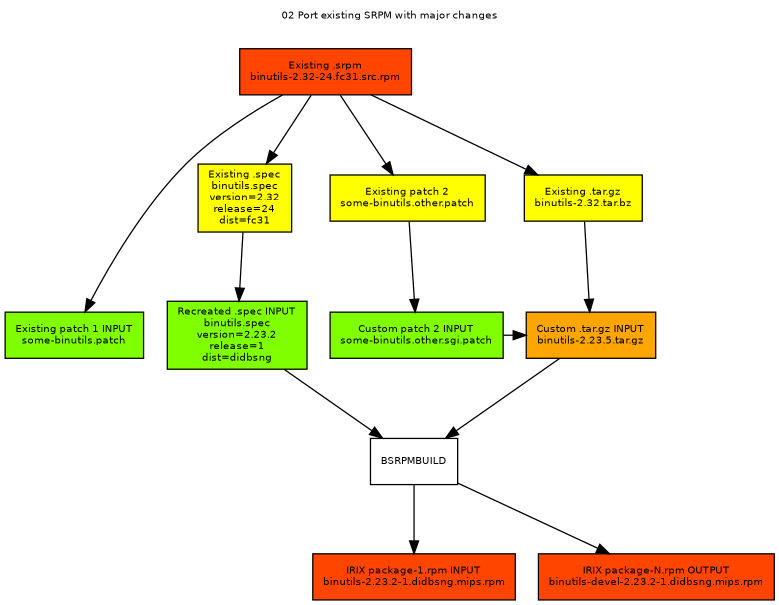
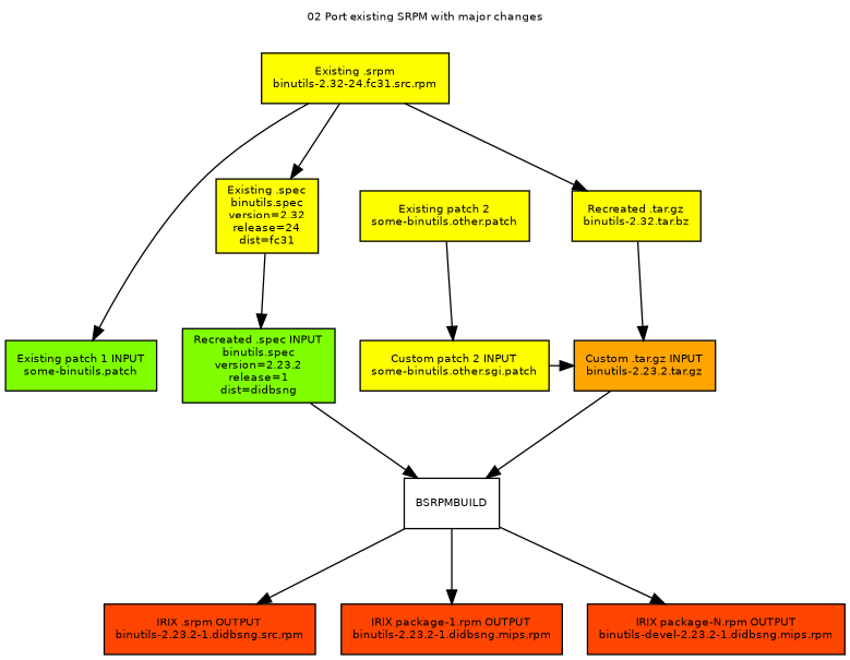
  strict digraph {
    concentrate=false
    fontname=helvetica
    fontsize=8
    label="02 Port existing SRPM with major changes"
    labelloc=t
    rankdir=TB
    ranksep=0.75
    remincross=true
    node [fillcolor=yellow fontcolor=black fontname=helvetica fontsize=8 shape=box style=filled]
    n1 [fillcolor=chartreuse1 label="Existing patch 1 INPUT\nsome-binutils.patch\n"]
    n2 [fillcolor=chartreuse1 label="Recreated .spec INPUT\nbinutils.spec\nversion=2.23.2\nrelease=1\ndist=didbsng\n"]
-   n3 [fillcolor=orange label="Custom .tar.gz INPUT\nbinutils-2.23.5.tar.gz\n"]
-   n4 [fillcolor=chartreuse1 label="Custom patch 2 INPUT\nsome-binutils.other.sgi.patch\n"]
-   n5 [fillcolor=orangered label="Existing .srpm\nbinutils-2.32-24.fc31.src.rpm\n"]
+   n3 [fillcolor=orange label="Custom .tar.gz INPUT\nbinutils-2.23.2.tar.gz\n"]
+   n4 [label="Custom patch 2 INPUT\nsome-binutils.other.sgi.patch\n"]
+   n5 [label="Existing .srpm\nbinutils-2.32-24.fc31.src.rpm\n"]
    n6 [label="Existing .spec\nbinutils.spec\nversion=2.32\nrelease=24\ndist=fc31\n"]
-   n7 [label="Existing .tar.gz\nbinutils-2.32.tar.bz\n"]
+   n7 [label="Recreated .tar.gz\nbinutils-2.32.tar.bz\n"]
    n8 [label="Existing patch 2\nsome-binutils.other.patch\n"]
    BSRPMBUILD [fillcolor=white]
-   n11 [fillcolor=orangered label="IRIX package-1.rpm INPUT\nbinutils-2.23.2-1.didbsng.mips.rpm\n"]
+   n10 [fillcolor=orangered label="IRIX .srpm OUTPUT\nbinutils-2.23.2-1.didbsng.src.rpm\n"]
+   n11 [fillcolor=orangered label="IRIX package-1.rpm OUTPUT\nbinutils-2.23.2-1.didbsng.mips.rpm\n"]
    n12 [fillcolor=orangered label="IRIX package-N.rpm OUTPUT\nbinutils-devel-2.23.2-1.didbsng.mips.rpm\n"]
    subgraph sub_1 {
      color=ivory3
      label="Didbsng - Major changes to spec + package"
      style=filled
      n5
      n6
      n7
      n8
      BSRPMBUILD
+     n10
      n11
      n12
      subgraph sub_2 {
        color=ivory3
        label="Didbsng - Major changes to spec + package"
        rank=same
        style=filled
        n1
        n2
        n3
        n4
      }
    }
    n2 -> BSRPMBUILD
    n3 -> BSRPMBUILD
    n4 -> n3
    n5 -> n1
    n5 -> n6
    n5 -> n7
-   n5 -> n8
    n6 -> n2
    n7 -> n3
    n8 -> n4
+   BSRPMBUILD -> n10
    BSRPMBUILD -> n11
    BSRPMBUILD -> n12
  }
